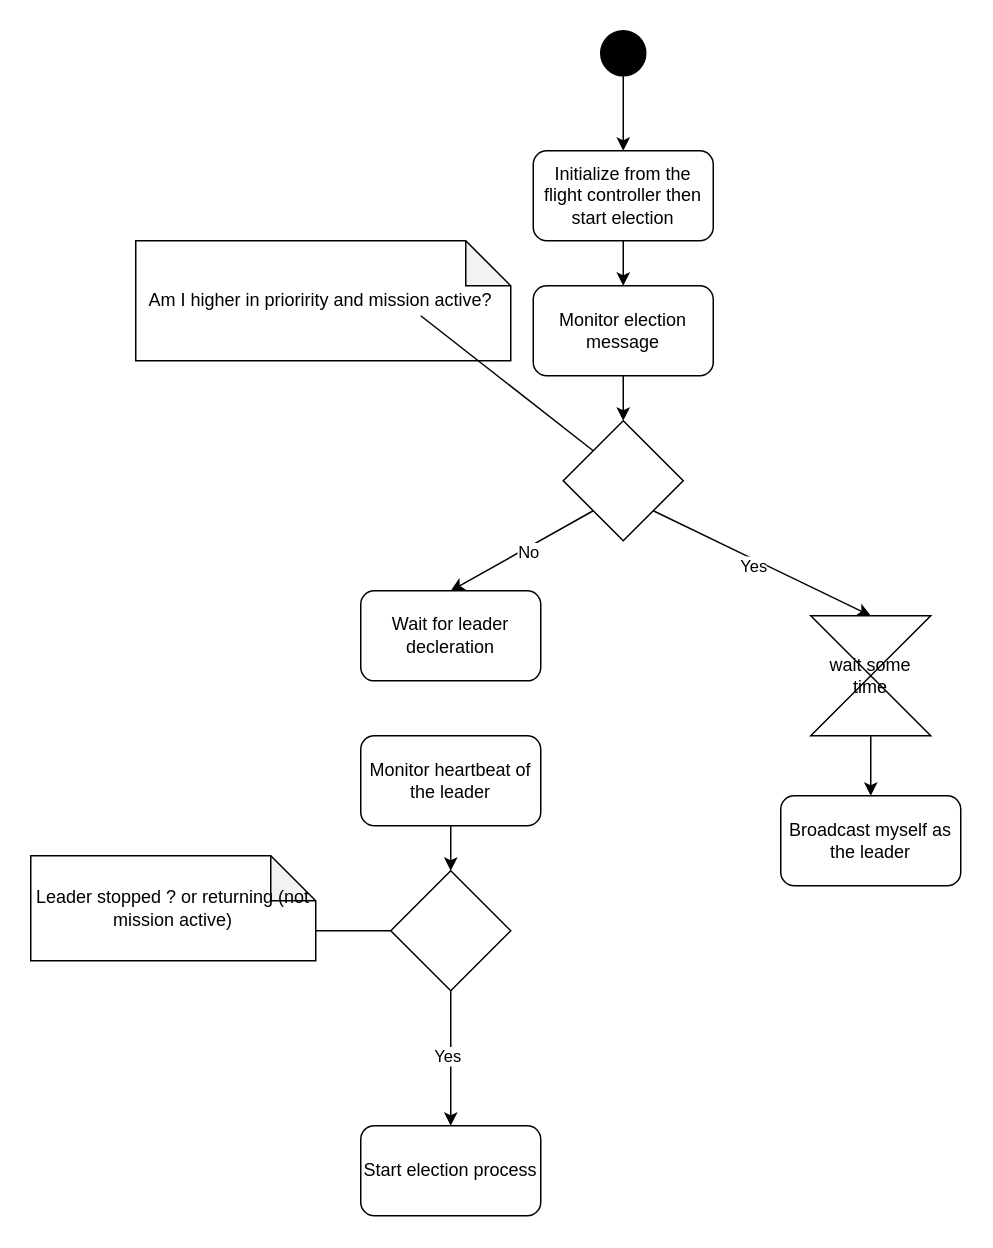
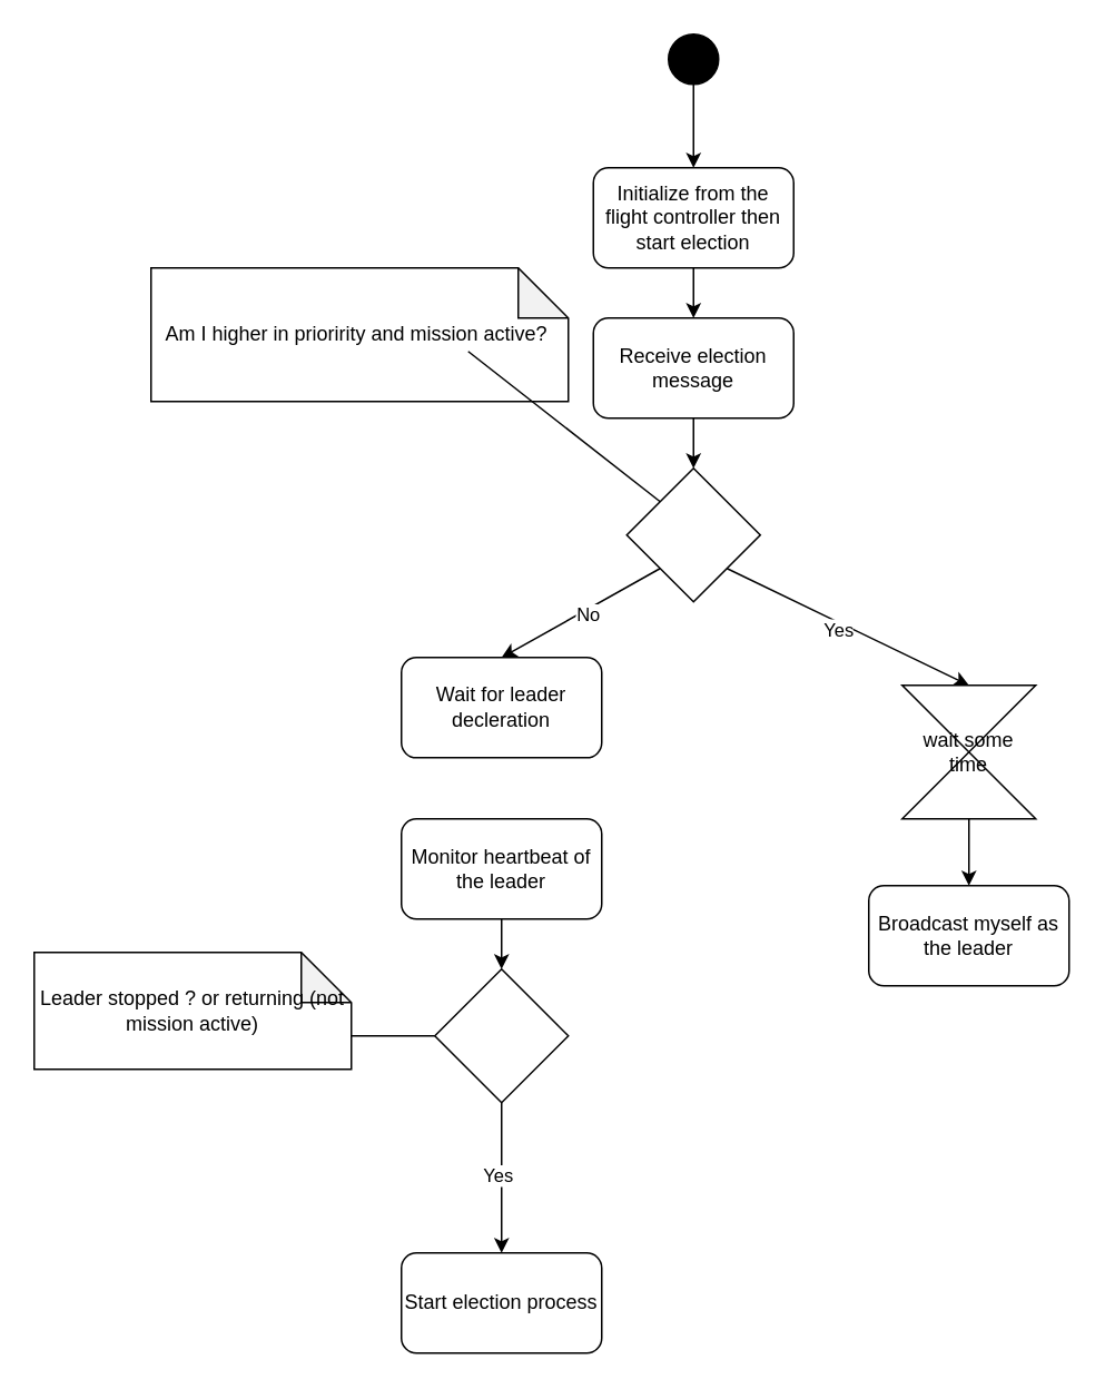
  <mxCell id="0" />
  <mxCell id="1" parent="0" />
  <mxCell id="2" value="" style="ellipse;whiteSpace=wrap;html=1;aspect=fixed;fillColor=#000000;" parent="1" vertex="1"><mxGeometry x="400" y="20" width="30" height="30" as="geometry" /></mxCell>
  <mxCell id="3" value="Initialize from the flight controller then start election" style="rounded=1;whiteSpace=wrap;html=1;" parent="1" vertex="1"><mxGeometry x="355" y="100" width="120" height="60" as="geometry" /></mxCell>
  <mxCell id="4" value="" style="endArrow=classic;html=1;exitX=0.5;exitY=1;exitDx=0;exitDy=0;entryX=0.5;entryY=0;entryDx=0;entryDy=0;" parent="1" source="2" target="3" edge="1"><mxGeometry width="50" height="50" relative="1" as="geometry"><mxPoint x="500" y="350" as="sourcePoint" /><mxPoint x="550" y="300" as="targetPoint" /></mxGeometry></mxCell>
  <mxCell id="5" value="" style="rhombus;whiteSpace=wrap;html=1;" parent="1" vertex="1"><mxGeometry x="375" y="280" width="80" height="80" as="geometry" /></mxCell>
  <mxCell id="6" value="Am I higher in prioririty and mission active?&amp;nbsp;" style="shape=note;whiteSpace=wrap;html=1;backgroundOutline=1;darkOpacity=0.05;" parent="1" vertex="1"><mxGeometry x="90" y="160" width="250" height="80" as="geometry" /></mxCell>
  <mxCell id="7" value="" style="endArrow=none;html=1;exitX=0;exitY=0;exitDx=190;exitDy=50;exitPerimeter=0;entryX=0;entryY=0;entryDx=0;entryDy=0;" parent="1" source="6" target="5" edge="1"><mxGeometry width="50" height="50" relative="1" as="geometry"><mxPoint x="500" y="390" as="sourcePoint" /><mxPoint x="550" y="340" as="targetPoint" /></mxGeometry></mxCell>
  <mxCell id="8" value="Wait for leader decleration" style="rounded=1;whiteSpace=wrap;html=1;" parent="1" vertex="1"><mxGeometry x="240" y="393.41" width="120" height="60" as="geometry" /></mxCell>
  <mxCell id="9" value="" style="endArrow=classic;html=1;entryX=0.5;entryY=0;entryDx=0;entryDy=0;exitX=0;exitY=1;exitDx=0;exitDy=0;" parent="1" source="5" target="8" edge="1"><mxGeometry width="50" height="50" relative="1" as="geometry"><mxPoint x="425" y="210" as="sourcePoint" /><mxPoint x="425" y="260" as="targetPoint" /></mxGeometry></mxCell>
  <mxCell id="10" value="No" style="edgeLabel;html=1;align=center;verticalAlign=middle;resizable=0;points=[];" parent="9" vertex="1" connectable="0"><mxGeometry x="-0.038" y="3" relative="1" as="geometry"><mxPoint y="-1" as="offset" /></mxGeometry></mxCell>
  <mxCell id="11" value="" style="endArrow=classic;html=1;entryX=0.5;entryY=0;entryDx=0;entryDy=0;exitX=1;exitY=1;exitDx=0;exitDy=0;" parent="1" source="5" target="16" edge="1"><mxGeometry width="50" height="50" relative="1" as="geometry"><mxPoint x="390" y="410" as="sourcePoint" /><mxPoint x="580" y="400" as="targetPoint" /></mxGeometry></mxCell>
  <mxCell id="12" value="Yes" style="edgeLabel;html=1;align=center;verticalAlign=middle;resizable=0;points=[];" parent="11" vertex="1" connectable="0"><mxGeometry x="-0.068" y="-3" relative="1" as="geometry"><mxPoint y="1" as="offset" /></mxGeometry></mxCell>
  <mxCell id="13" value="" style="endArrow=classic;html=1;entryX=0.5;entryY=0;entryDx=0;entryDy=0;exitX=0.5;exitY=1;exitDx=0;exitDy=0;" parent="1" source="3" target="15" edge="1"><mxGeometry width="50" height="50" relative="1" as="geometry"><mxPoint x="390" y="370" as="sourcePoint" /><mxPoint x="415" y="180" as="targetPoint" /></mxGeometry></mxCell>
  <mxCell id="14" value="" style="endArrow=classic;html=1;entryX=0.5;entryY=0;entryDx=0;entryDy=0;exitX=0.5;exitY=1;exitDx=0;exitDy=0;" parent="1" source="15" target="5" edge="1"><mxGeometry width="50" height="50" relative="1" as="geometry"><mxPoint x="415" y="270" as="sourcePoint" /><mxPoint x="440" y="360" as="targetPoint" /></mxGeometry></mxCell>
- <mxCell id="15" value="Monitor election message" style="rounded=1;whiteSpace=wrap;html=1;" vertex="1" parent="1"><mxGeometry x="355" y="190" width="120" height="60" as="geometry" /></mxCell>
+ <mxCell id="15" value="Receive election message" style="rounded=1;whiteSpace=wrap;html=1;" vertex="1" parent="1"><mxGeometry x="355" y="190" width="120" height="60" as="geometry" /></mxCell>
  <mxCell id="16" value="wait some time" style="shape=collate;whiteSpace=wrap;html=1;" vertex="1" parent="1"><mxGeometry x="540" y="410" width="80" height="80" as="geometry" /></mxCell>
  <mxCell id="17" value="Broadcast myself as the leader" style="rounded=1;whiteSpace=wrap;html=1;" vertex="1" parent="1"><mxGeometry x="520" y="530" width="120" height="60" as="geometry" /></mxCell>
  <mxCell id="18" value="" style="endArrow=classic;html=1;entryX=0.5;entryY=0;entryDx=0;entryDy=0;exitX=0.5;exitY=1;exitDx=0;exitDy=0;" edge="1" parent="1" source="16" target="17"><mxGeometry width="50" height="50" relative="1" as="geometry"><mxPoint x="425" y="260" as="sourcePoint" /><mxPoint x="425" y="290" as="targetPoint" /></mxGeometry></mxCell>
  <mxCell id="19" value="Monitor heartbeat of the leader" style="rounded=1;whiteSpace=wrap;html=1;" vertex="1" parent="1"><mxGeometry x="240" y="490" width="120" height="60" as="geometry" /></mxCell>
  <mxCell id="20" value="" style="rhombus;whiteSpace=wrap;html=1;" vertex="1" parent="1"><mxGeometry x="260" y="580" width="80" height="80" as="geometry" /></mxCell>
  <mxCell id="21" value="" style="endArrow=classic;html=1;entryX=0.5;entryY=0;entryDx=0;entryDy=0;exitX=0.5;exitY=1;exitDx=0;exitDy=0;" edge="1" parent="1" source="19" target="20"><mxGeometry width="50" height="50" relative="1" as="geometry"><mxPoint x="310" y="463" as="sourcePoint" /><mxPoint x="310" y="500" as="targetPoint" /></mxGeometry></mxCell>
  <mxCell id="22" value="Leader stopped ? or returning (not mission active)" style="shape=note;whiteSpace=wrap;html=1;backgroundOutline=1;darkOpacity=0.05;" vertex="1" parent="1"><mxGeometry x="20" y="570" width="190" height="70" as="geometry" /></mxCell>
  <mxCell id="23" value="" style="endArrow=none;html=1;exitX=0;exitY=0.5;exitDx=0;exitDy=0;entryX=0;entryY=0;entryDx=190;entryDy=50;entryPerimeter=0;" edge="1" parent="1" source="20" target="22"><mxGeometry width="50" height="50" relative="1" as="geometry"><mxPoint x="350" y="280" as="sourcePoint" /><mxPoint x="405" y="310" as="targetPoint" /></mxGeometry></mxCell>
  <mxCell id="24" value="" style="endArrow=classic;html=1;exitX=0.5;exitY=1;exitDx=0;exitDy=0;entryX=0.5;entryY=0;entryDx=0;entryDy=0;" edge="1" parent="1" source="20" target="26"><mxGeometry width="50" height="50" relative="1" as="geometry"><mxPoint x="445" y="350" as="sourcePoint" /><mxPoint x="300" y="710" as="targetPoint" /></mxGeometry></mxCell>
  <mxCell id="25" value="Yes" style="edgeLabel;html=1;align=center;verticalAlign=middle;resizable=0;points=[];" vertex="1" connectable="0" parent="24"><mxGeometry x="-0.068" y="-3" relative="1" as="geometry"><mxPoint y="1" as="offset" /></mxGeometry></mxCell>
  <mxCell id="26" value="Start election process" style="rounded=1;whiteSpace=wrap;html=1;" vertex="1" parent="1"><mxGeometry x="240" y="750" width="120" height="60" as="geometry" /></mxCell>
